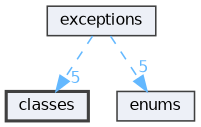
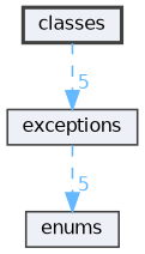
  digraph {
    compound=true
    node [color=grey25 fillcolor="#edf0f7" fontname=Helvetica fontsize=10 shape=box style=filled]
    edge [color=steelblue1 fontcolor=steelblue1 fontname=Helvetica fontsize=10 headlabel=5 labeldistance=1.5 labelfontname=Helvetica labelfontsize=10 style=dashed]
    n1 [height=0.2 label=classes style="filled,bold" width=0.4]
    n2 [height=0.2 label=exceptions width=0.4]
    n3 [height=0.2 label=enums width=0.4]
-   n2 -> n1
+   n1 -> n2
    n2 -> n3
  }
